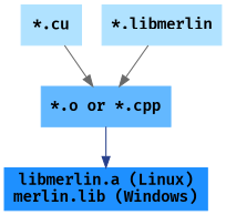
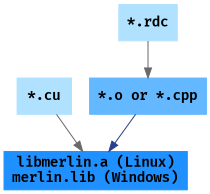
  digraph {
    node [color=lightskyblue1 fontname="Fira Code SemiBold" labelloc=c shape=record style=filled]
    edge [color=dimgrey]
    n1 [label="*.cu"]
-   n2 [label="*.libmerlin"]
+   n2 [label="*.rdc"]
    n3 [color=steelblue1 label="*.o or *.cpp"]
    n4 [color=dodgerblue label="libmerlin.a (Linux)\nmerlin.lib (Windows)"]
    subgraph sub_1 {
      n1
      n2
    }
    subgraph sub_2 {
      n3
    }
    subgraph sub_3 {
      n4
    }
-   n1 -> n3
+   n1 -> n4
    n2 -> n3
    n3 -> n4 [color=royalblue4]
  }
